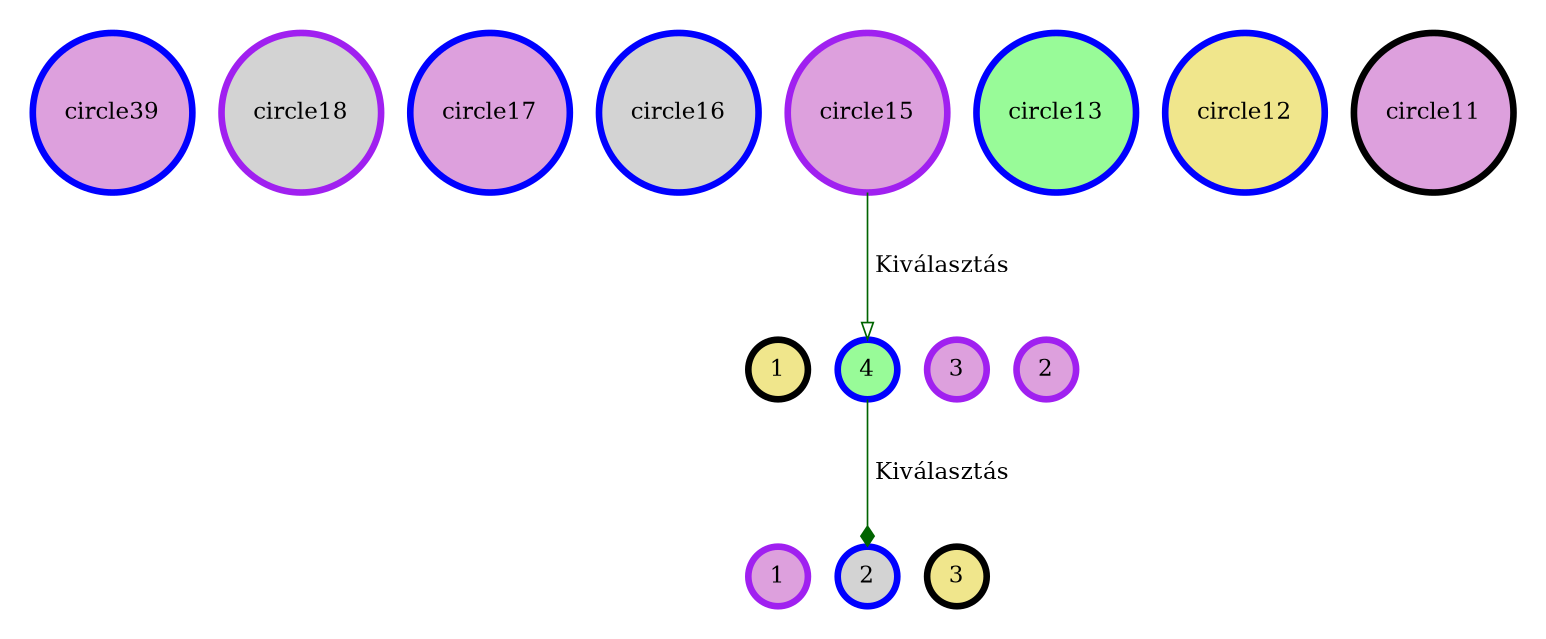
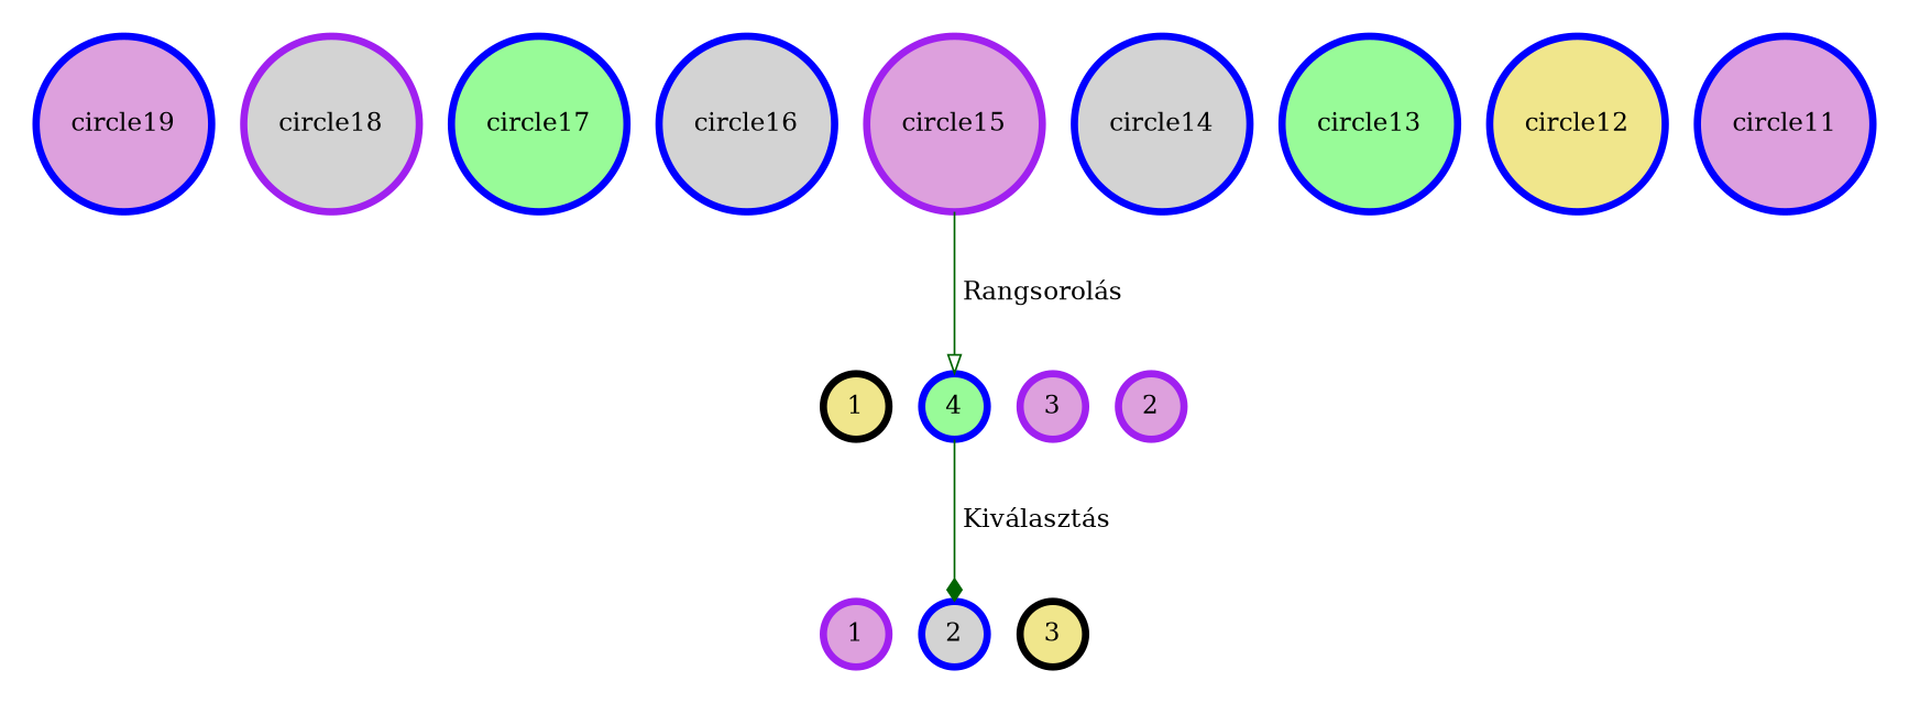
  digraph {
    compound=true
    rankdir=TD
    node [color=blue fillcolor=plum penwidth=4 shape=circle style=filled]
    edge [color=darkgreen minlen=2]
-   circle11 [color=black]
+   circle11
    circle12 [fillcolor=khaki]
    circle13 [fillcolor=palegreen]
+   circle14 [fillcolor=lightgrey]
    circle15 [color=purple]
    circle16 [fillcolor=lightgrey]
-   circle17
+   circle17 [fillcolor=palegreen]
    circle18 [color=purple fillcolor=lightgrey]
-   circle19 [label=circle39]
+   circle19
    n10 [color=purple label=2]
    n11 [color=purple label=3]
    n12 [fillcolor=palegreen label=4]
    n13 [color=black fillcolor=khaki label=1]
    n14 [color=black fillcolor=khaki label=3]
    n15 [fillcolor=lightgrey label=2]
    n16 [color=purple label=1]
    subgraph cluster_1 {
      style=invis
      circle11
      circle12
      circle13
+     circle14
      circle15
      circle16
      circle17
      circle18
      circle19
    }
    subgraph cluster_2 {
      style=invis
      n10
      n11
      n12
      n13
    }
    subgraph cluster_3 {
      style=invis
      n14
      n15
      n16
    }
-   circle15 -> n12 [arrowhead=onormal label=" Kiválasztás"]
+   circle15 -> n12 [arrowhead=onormal label=" Rangsorolás"]
    n12 -> n15 [arrowhead=diamond label=" Kiválasztás"]
  }
